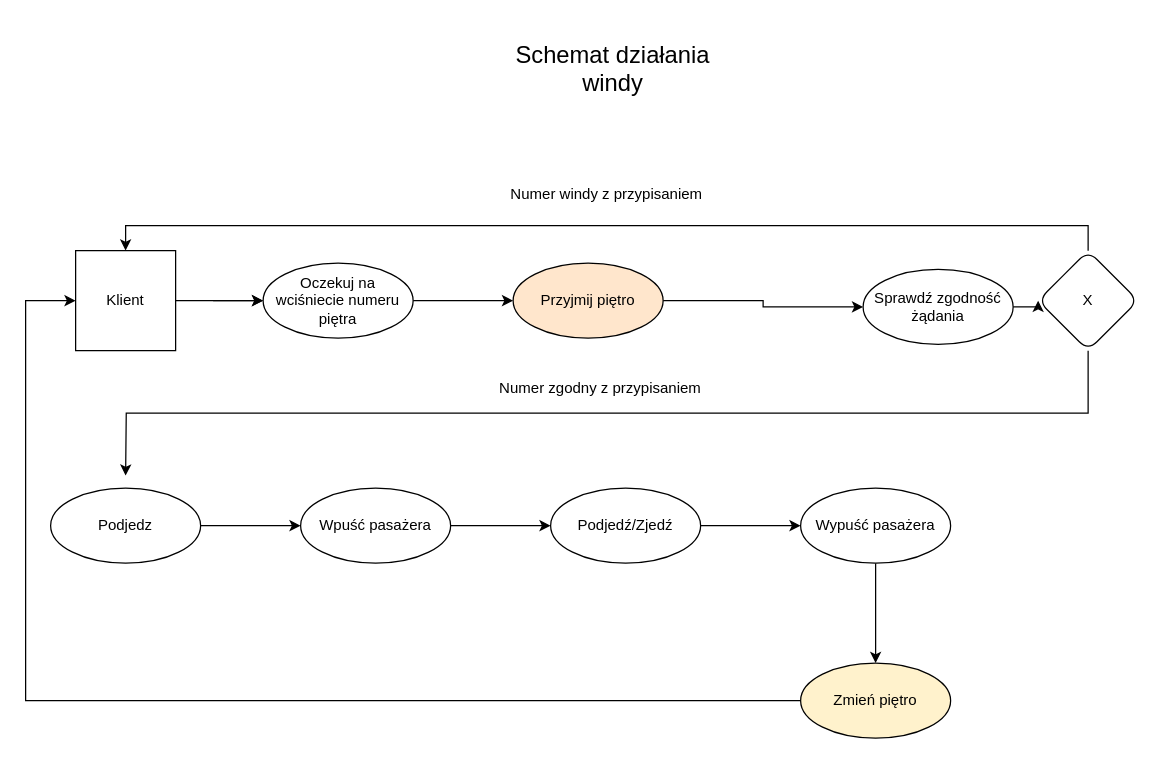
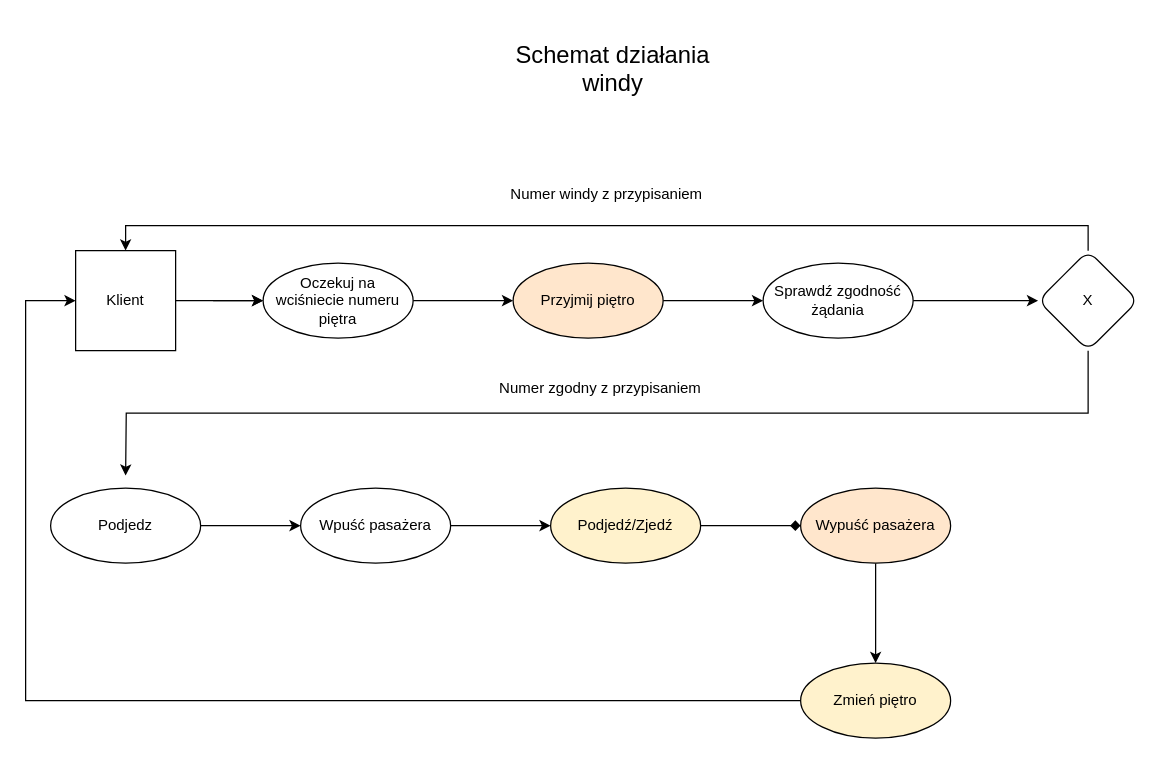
  <mxCell id="0" />
  <mxCell id="1" parent="0" />
  <mxCell id="2" value="" style="edgeStyle=orthogonalEdgeStyle;rounded=0;orthogonalLoop=1;jettySize=auto;html=1;" parent="1" source="3" target="6" edge="1"><mxGeometry relative="1" as="geometry" /></mxCell>
  <mxCell id="3" value="Klient" style="rounded=0;whiteSpace=wrap;html=1;fontFamily=Helvetica;fontSize=12;fontColor=#000000;align=center;strokeColor=#000000;fillColor=#ffffff;" parent="1" vertex="1"><mxGeometry x="60" y="200" width="80" height="80" as="geometry" /></mxCell>
  <mxCell id="4" value="" style="endArrow=classic;html=1;" parent="1" target="6" edge="1"><mxGeometry width="50" height="50" relative="1" as="geometry"><mxPoint x="170" y="240" as="sourcePoint" /><mxPoint x="250" y="240" as="targetPoint" /><Array as="points"><mxPoint x="210" y="240" /></Array></mxGeometry></mxCell>
  <mxCell id="5" value="" style="edgeStyle=orthogonalEdgeStyle;rounded=0;orthogonalLoop=1;jettySize=auto;html=1;" parent="1" source="6" target="8" edge="1"><mxGeometry relative="1" as="geometry" /></mxCell>
  <mxCell id="6" value="Oczekuj na wciśniecie numeru piętra" style="ellipse;whiteSpace=wrap;html=1;aspect=fixed;fontFamily=Helvetica;fontSize=12;fontColor=#000000;align=center;strokeColor=#000000;fillColor=#ffffff;" parent="1" vertex="1"><mxGeometry x="210" y="210" width="120" height="60" as="geometry" /></mxCell>
  <mxCell id="7" value="" style="edgeStyle=orthogonalEdgeStyle;rounded=0;orthogonalLoop=1;jettySize=auto;html=1;" parent="1" source="8" target="10" edge="1"><mxGeometry relative="1" as="geometry" /></mxCell>
  <mxCell id="8" value="Przyjmij piętro" style="ellipse;whiteSpace=wrap;html=1;aspect=fixed;fontFamily=Helvetica;fontSize=12;fontColor=#000000;align=center;strokeColor=#000000;fillColor=#ffe6cc;" parent="1" vertex="1"><mxGeometry x="410" y="210" width="120" height="60" as="geometry" /></mxCell>
  <mxCell id="9" value="" style="edgeStyle=orthogonalEdgeStyle;rounded=0;orthogonalLoop=1;jettySize=auto;html=1;" parent="1" source="10" target="13" edge="1"><mxGeometry relative="1" as="geometry" /></mxCell>
- <mxCell id="10" value="Sprawdź zgodność żądania" style="ellipse;whiteSpace=wrap;html=1;aspect=fixed;fontFamily=Helvetica;fontSize=12;fontColor=#000000;align=center;strokeColor=#000000;fillColor=#ffffff;" parent="1" vertex="1"><mxGeometry x="690" y="215" width="120" height="60" as="geometry" /></mxCell>
+ <mxCell id="10" value="Sprawdź zgodność żądania" style="ellipse;whiteSpace=wrap;html=1;aspect=fixed;fontFamily=Helvetica;fontSize=12;fontColor=#000000;align=center;strokeColor=#000000;fillColor=#ffffff;" parent="1" vertex="1"><mxGeometry x="610" y="210" width="120" height="60" as="geometry" /></mxCell>
  <mxCell id="11" style="edgeStyle=orthogonalEdgeStyle;rounded=0;orthogonalLoop=1;jettySize=auto;html=1;exitX=0.5;exitY=0;exitDx=0;exitDy=0;entryX=0.5;entryY=0;entryDx=0;entryDy=0;" parent="1" source="13" target="3" edge="1"><mxGeometry relative="1" as="geometry"><mxPoint x="100" y="110" as="targetPoint" /></mxGeometry></mxCell>
  <mxCell id="12" style="edgeStyle=orthogonalEdgeStyle;rounded=0;orthogonalLoop=1;jettySize=auto;html=1;exitX=0.5;exitY=1;exitDx=0;exitDy=0;" parent="1" source="13" edge="1"><mxGeometry relative="1" as="geometry"><mxPoint x="100" y="380" as="targetPoint" /></mxGeometry></mxCell>
  <mxCell id="13" value="X" style="rhombus;whiteSpace=wrap;html=1;rounded=1;" parent="1" vertex="1"><mxGeometry x="830" y="200" width="80" height="80" as="geometry" /></mxCell>
  <mxCell id="14" value="Numer windy z przypisaniem" style="text;html=1;strokeColor=none;fillColor=none;align=center;verticalAlign=middle;whiteSpace=wrap;rounded=0;" parent="1" vertex="1"><mxGeometry x="330" y="140" width="310" height="30" as="geometry" /></mxCell>
  <mxCell id="15" value="Numer zgodny z przypisaniem" style="text;html=1;strokeColor=none;fillColor=none;align=center;verticalAlign=middle;whiteSpace=wrap;rounded=0;" parent="1" vertex="1"><mxGeometry x="380" y="300" width="200" height="20" as="geometry" /></mxCell>
  <mxCell id="16" value="" style="edgeStyle=orthogonalEdgeStyle;rounded=0;orthogonalLoop=1;jettySize=auto;html=1;" parent="1" source="17" target="19" edge="1"><mxGeometry relative="1" as="geometry" /></mxCell>
  <mxCell id="17" value="Podjedz" style="ellipse;whiteSpace=wrap;html=1;aspect=fixed;fontFamily=Helvetica;fontSize=12;fontColor=#000000;align=center;strokeColor=#000000;fillColor=#ffffff;" parent="1" vertex="1"><mxGeometry x="40" y="390" width="120" height="60" as="geometry" /></mxCell>
  <mxCell id="18" value="" style="edgeStyle=orthogonalEdgeStyle;rounded=0;orthogonalLoop=1;jettySize=auto;html=1;" parent="1" source="19" target="21" edge="1"><mxGeometry relative="1" as="geometry" /></mxCell>
  <mxCell id="19" value="Wpuść pasażera" style="ellipse;whiteSpace=wrap;html=1;aspect=fixed;fontFamily=Helvetica;fontSize=12;fontColor=#000000;align=center;strokeColor=#000000;fillColor=#ffffff;" parent="1" vertex="1"><mxGeometry x="240" y="390" width="120" height="60" as="geometry" /></mxCell>
- <mxCell id="20" value="" style="edgeStyle=orthogonalEdgeStyle;rounded=0;orthogonalLoop=1;jettySize=auto;html=1;" parent="1" source="21" target="23" edge="1"><mxGeometry relative="1" as="geometry" /></mxCell>
- <mxCell id="21" value="Podjedź/Zjedź" style="ellipse;whiteSpace=wrap;html=1;aspect=fixed;fontFamily=Helvetica;fontSize=12;fontColor=#000000;align=center;strokeColor=#000000;fillColor=#ffffff;" parent="1" vertex="1"><mxGeometry x="440" y="390" width="120" height="60" as="geometry" /></mxCell>
+ <mxCell id="20" value="" style="edgeStyle=orthogonalEdgeStyle;rounded=0;orthogonalLoop=1;jettySize=auto;html=1;endArrow=diamond;" parent="1" source="21" target="23" edge="1"><mxGeometry relative="1" as="geometry" /></mxCell>
+ <mxCell id="21" value="Podjedź/Zjedź" style="ellipse;whiteSpace=wrap;html=1;aspect=fixed;fontFamily=Helvetica;fontSize=12;fontColor=#000000;align=center;strokeColor=#000000;fillColor=#fff2cc;" parent="1" vertex="1"><mxGeometry x="440" y="390" width="120" height="60" as="geometry" /></mxCell>
  <mxCell id="22" value="" style="edgeStyle=orthogonalEdgeStyle;rounded=0;orthogonalLoop=1;jettySize=auto;html=1;" parent="1" source="23" target="25" edge="1"><mxGeometry relative="1" as="geometry" /></mxCell>
- <mxCell id="23" value="Wypuść pasażera" style="ellipse;whiteSpace=wrap;html=1;aspect=fixed;fontFamily=Helvetica;fontSize=12;fontColor=#000000;align=center;strokeColor=#000000;fillColor=#ffffff;" parent="1" vertex="1"><mxGeometry x="640" y="390" width="120" height="60" as="geometry" /></mxCell>
+ <mxCell id="23" value="Wypuść pasażera" style="ellipse;whiteSpace=wrap;html=1;aspect=fixed;fontFamily=Helvetica;fontSize=12;fontColor=#000000;align=center;strokeColor=#000000;fillColor=#ffe6cc;" parent="1" vertex="1"><mxGeometry x="640" y="390" width="120" height="60" as="geometry" /></mxCell>
  <mxCell id="24" value="" style="edgeStyle=orthogonalEdgeStyle;rounded=0;orthogonalLoop=1;jettySize=auto;html=1;entryX=0;entryY=0.5;entryDx=0;entryDy=0;" parent="1" source="25" target="3" edge="1"><mxGeometry relative="1" as="geometry"><mxPoint x="30" y="560" as="targetPoint" /><Array as="points"><mxPoint x="20" y="560" /><mxPoint x="20" y="240" /></Array></mxGeometry></mxCell>
  <mxCell id="25" value="Zmień piętro" style="ellipse;whiteSpace=wrap;html=1;aspect=fixed;fontFamily=Helvetica;fontSize=12;fontColor=#000000;align=center;strokeColor=#000000;fillColor=#fff2cc;" parent="1" vertex="1"><mxGeometry x="640" y="530" width="120" height="60" as="geometry" /></mxCell>
  <mxCell id="26" value="Schemat działania windy" style="text;html=1;strokeColor=none;fillColor=none;align=center;verticalAlign=middle;whiteSpace=wrap;rounded=0;strokeWidth=1;fontSize=19;" vertex="1" parent="1"><mxGeometry x="400" y="20" width="180" height="70" as="geometry" /></mxCell>
